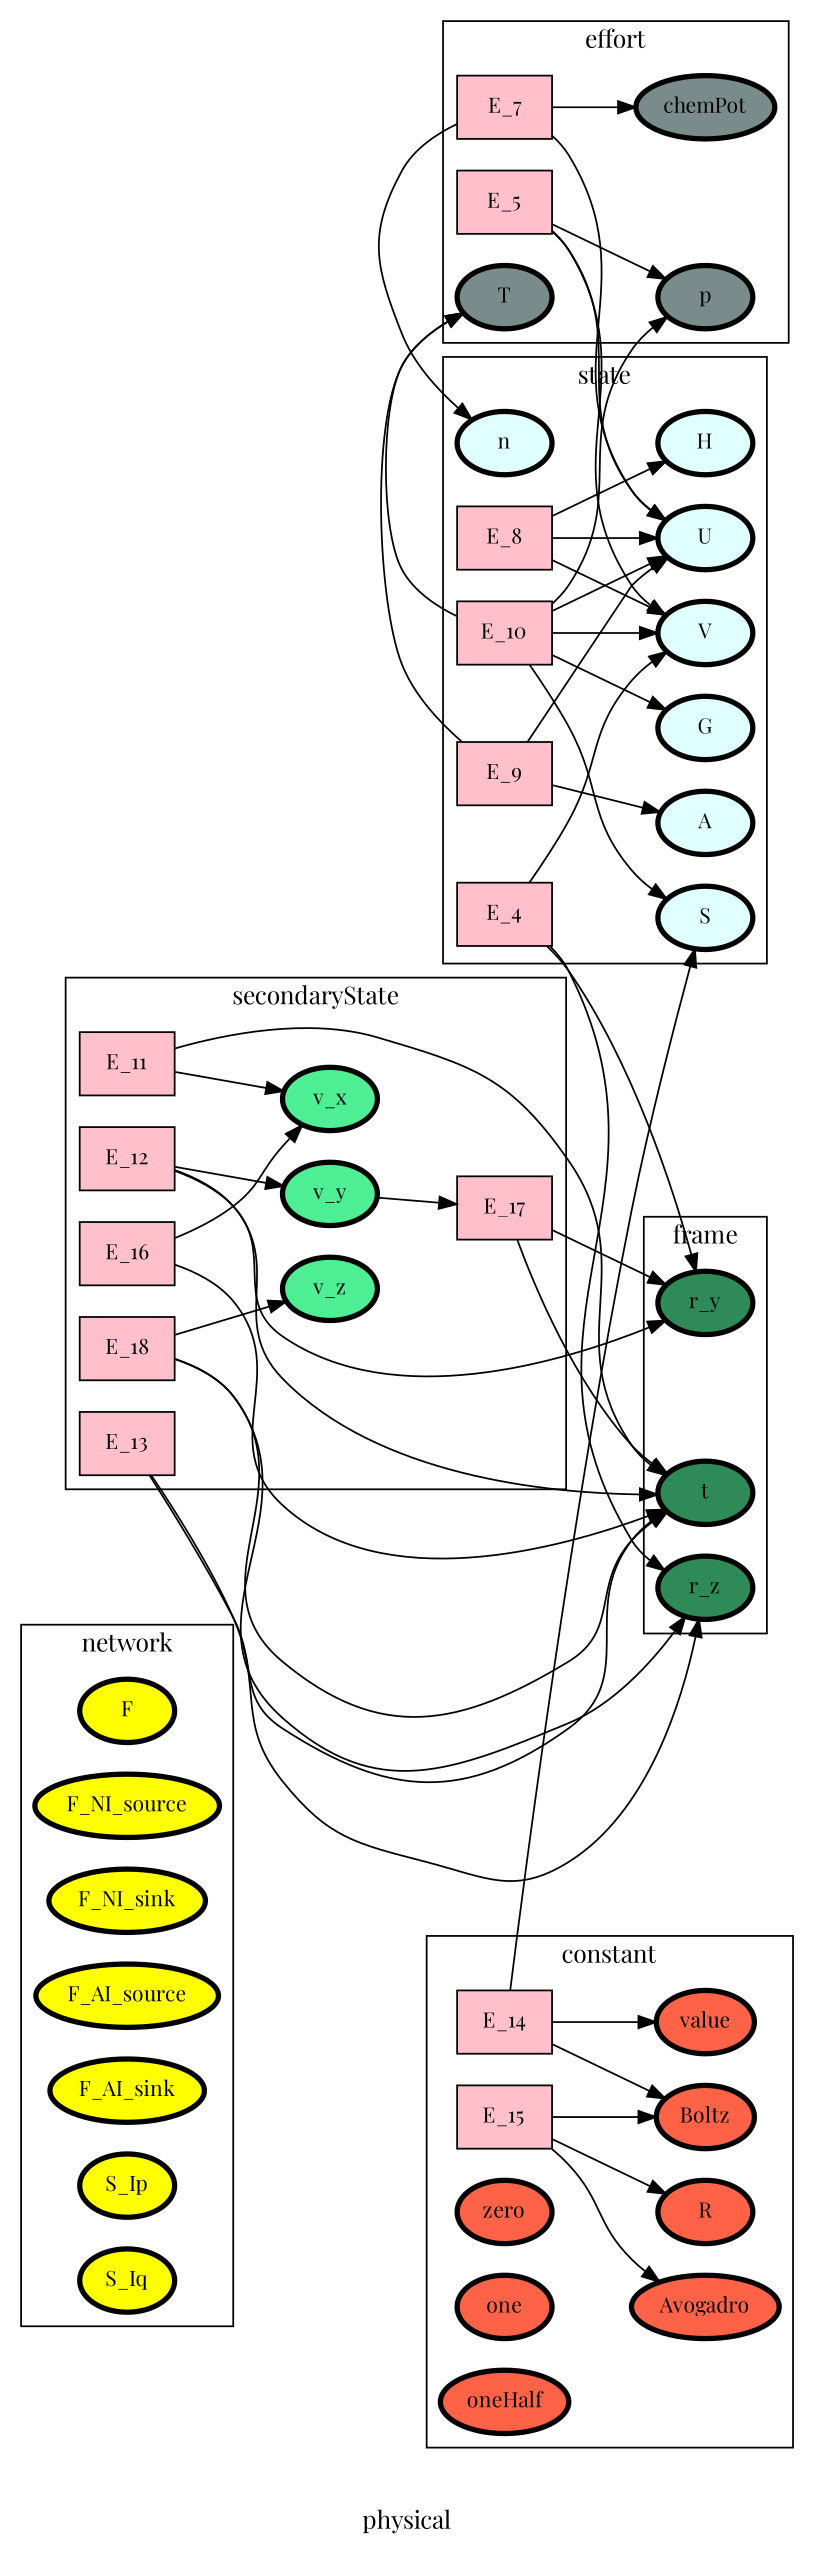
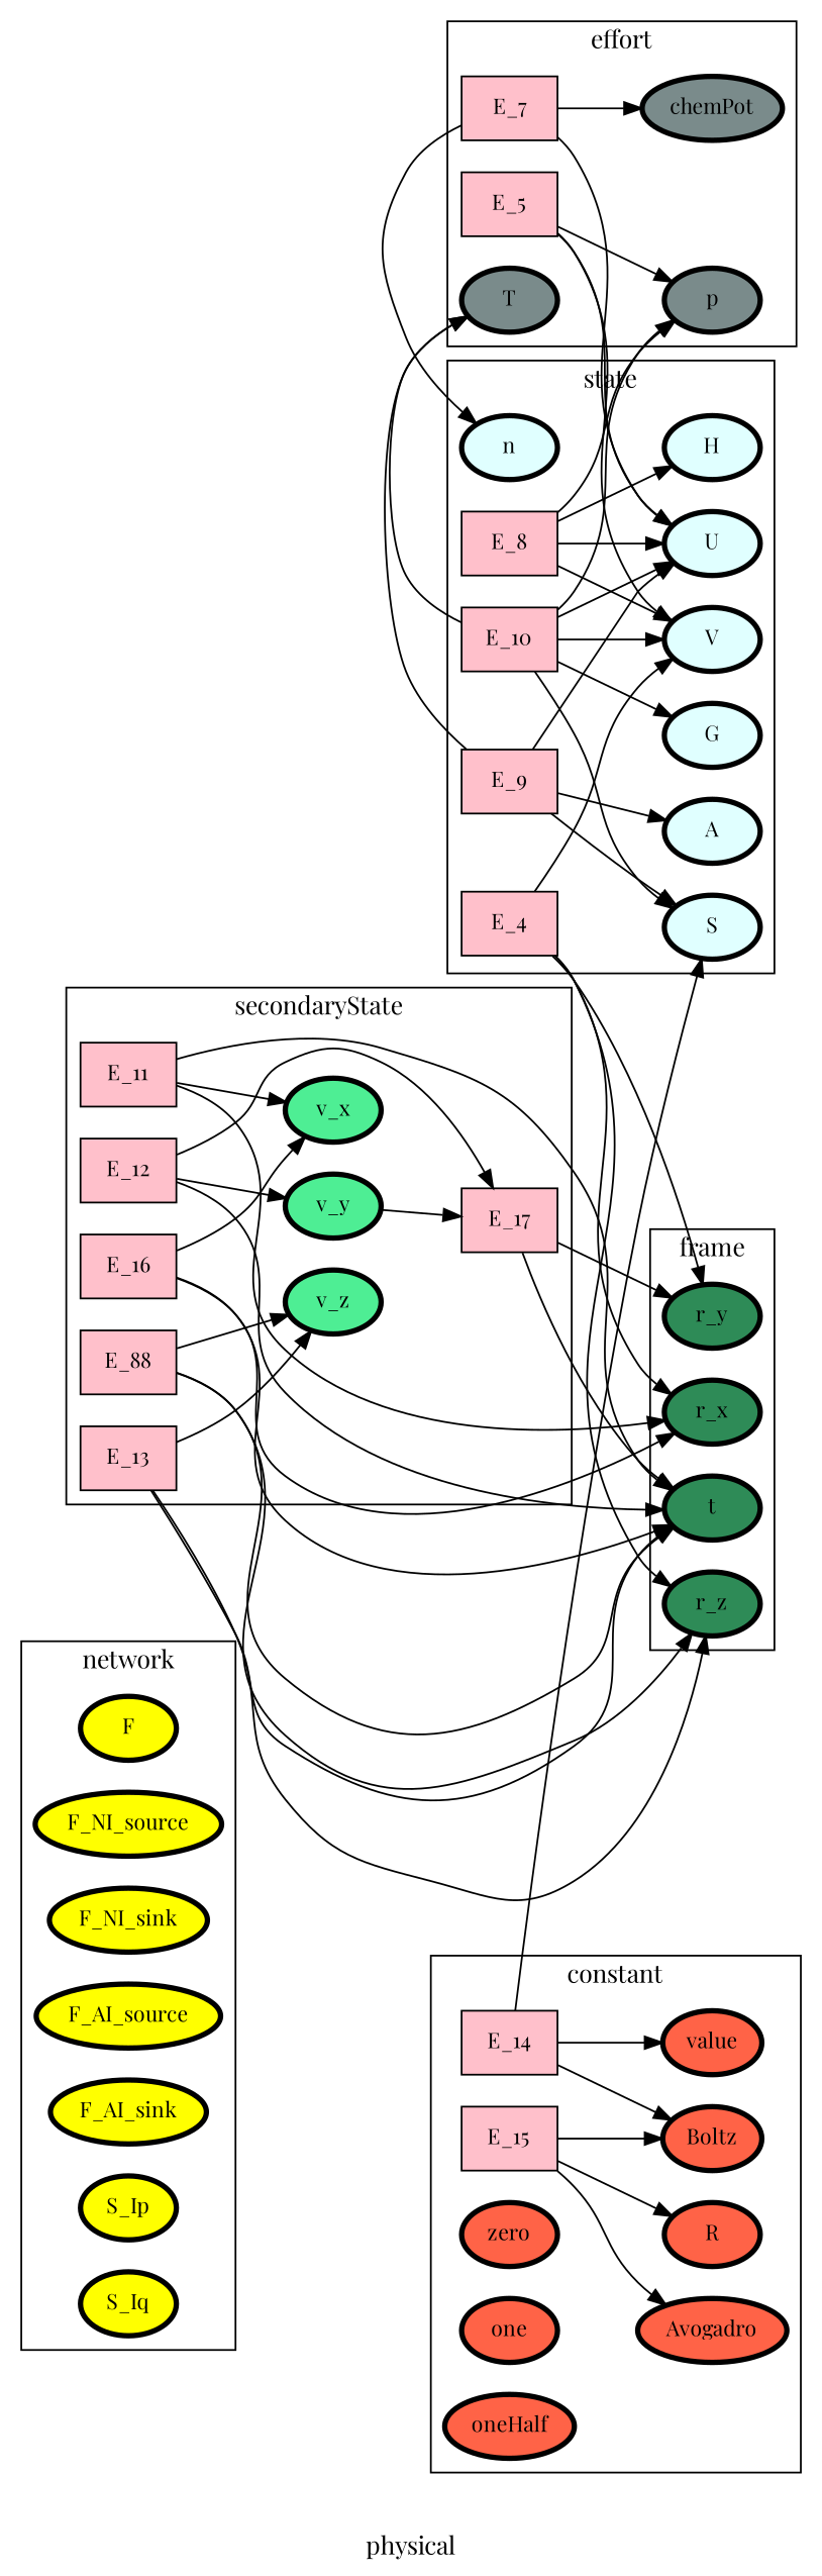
  digraph {
    fontname="Playfair Display"
    label=physical
    rankdir=LR
    node [fillcolor=pink fontname="Playfair Display" fontsize=12 penwidth=3 style=filled]
    edge [fontname="Playfair Display" splines=ortho]
    n1 [fillcolor=yellow label=F]
    n2 [fillcolor=yellow label=F_NI_source]
    n3 [fillcolor=yellow label=F_NI_sink]
    n4 [fillcolor=yellow label=F_AI_source]
    n5 [fillcolor=yellow label=F_AI_sink]
    n6 [fillcolor=yellow label=S_Ip]
    n7 [fillcolor=yellow label=S_Iq]
    n8 [fillcolor=seagreen4 label=t]
    n9 [fillcolor=seagreen4 label=r_y]
    n10 [fillcolor=seagreen4 label=r_z]
+   n11 [fillcolor=seagreen4 label=r_x]
    E_4 [shape=box penwidth=""]
    n13 [fillcolor=lightcyan label=V]
    E_8 [shape=box penwidth=""]
    n15 [fillcolor=lightcyan label=H]
    n16 [fillcolor=lightcyan label=U]
    E_9 [shape=box penwidth=""]
    n18 [fillcolor=lightcyan label=A]
    n19 [fillcolor=lightcyan label=S]
    E_10 [shape=box penwidth=""]
    n21 [fillcolor=lightcyan label=G]
    n22 [fillcolor=lightcyan label=n]
    E_14 [shape=box penwidth=""]
    n24 [fillcolor=tomato label=Boltz]
    n25 [fillcolor=tomato label=value]
    E_15 [shape=box penwidth=""]
    n27 [fillcolor=tomato label=R]
    n28 [fillcolor=tomato label=Avogadro]
    n29 [fillcolor=tomato label=zero]
    n30 [fillcolor=tomato label=one]
    n31 [fillcolor=tomato label=oneHalf]
    n32 [fillcolor=lightcyan4 label=p]
    n33 [fillcolor=lightcyan4 label=T]
    E_5 [shape=box penwidth=""]
    E_7 [shape=box penwidth=""]
    n36 [fillcolor=lightcyan4 label=chemPot]
    E_11 [shape=box penwidth=""]
    n38 [fillcolor=seagreen2 label=v_x]
    E_16 [shape=box penwidth=""]
    E_12 [shape=box penwidth=""]
    n41 [fillcolor=seagreen2 label=v_y]
    E_17 [shape=box penwidth=""]
    E_13 [shape=box penwidth=""]
    n44 [fillcolor=seagreen2 label=v_z]
-   E_18 [shape=box penwidth=""]
+   E_18 [shape=box label=E_88 penwidth=""]
    subgraph cluster_1 {
      label=network
      n1
      n2
      n3
      n4
      n5
      n6
      n7
    }
    subgraph cluster_2 {
      label=differenceOperator
    }
    subgraph cluster_3 {
      label=frame
      n8
      n9
      n10
+     n11
    }
    subgraph cluster_4 {
      label=state
      E_4
      n13
      E_8
      n15
      n16
      E_9
      n18
      n19
      E_10
      n21
      n22
    }
    subgraph cluster_5 {
      label=constant
      E_14
      n24
      n25
      E_15
      n27
      n28
      n29
      n30
      n31
    }
    subgraph cluster_6 {
      label=effort
      n32
      n33
      E_5
      E_7
      n36
    }
    subgraph cluster_7 {
      label=secondaryState
      E_11
      n38
      E_16
      E_12
      n41
      E_17
      E_13
      n44
      E_18
    }
    subgraph cluster_8 {
      label=diffState
    }
    subgraph cluster_9 {
      label=conversion
    }
    subgraph cluster_10 {
      label=get
    }
    E_4 -> n9
    E_4 -> n10
+   E_4 -> n11
    E_4 -> n13
    E_8 -> n13
    E_8 -> n15
    E_8 -> n16
+   E_8 -> n32
    E_9 -> n16
    E_9 -> n18
+   E_9 -> n19
    E_9 -> n33
    E_10 -> n13
    E_10 -> n16
    E_10 -> n19
    E_10 -> n21
    E_10 -> n32
    E_10 -> n33
    E_14 -> n19
    E_14 -> n24
    E_14 -> n25
    E_15 -> n24
    E_15 -> n27
    E_15 -> n28
    E_5 -> n13
    E_5 -> n16
    E_5 -> n32
    E_7 -> n16
    E_7 -> n22
    E_7 -> n36
    E_11 -> n8
+   E_11 -> n11
    E_11 -> n38
    E_16 -> n8
+   E_16 -> n11
    E_16 -> n38
    E_12 -> n8
-   E_12 -> n9
+   E_12 -> E_17
    E_12 -> n41
    n41 -> E_17
    E_17 -> n8
    E_17 -> n9
    E_13 -> n8
    E_13 -> n10
+   E_13 -> n44
    E_18 -> n8
    E_18 -> n10
    E_18 -> n44
  }
